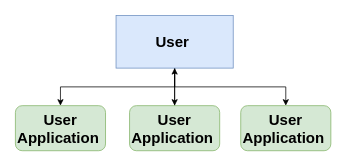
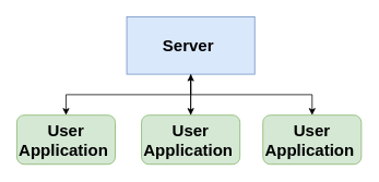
  <mxCell id="0" />
  <mxCell id="1" parent="0" />
  <mxCell id="2" style="edgeStyle=orthogonalEdgeStyle;rounded=0;orthogonalLoop=1;jettySize=auto;html=1;labelBackgroundColor=default;fontSize=20;fontColor=default;strokeColor=default;" edge="1" parent="1" source="5" target="8"><mxGeometry relative="1" as="geometry" /></mxCell>
  <mxCell id="3" style="edgeStyle=orthogonalEdgeStyle;rounded=0;orthogonalLoop=1;jettySize=auto;html=1;exitX=0.5;exitY=1;exitDx=0;exitDy=0;labelBackgroundColor=default;fontSize=20;fontColor=default;strokeColor=default;" edge="1" parent="1" source="5" target="6"><mxGeometry relative="1" as="geometry" /></mxCell>
  <mxCell id="4" style="edgeStyle=orthogonalEdgeStyle;rounded=0;orthogonalLoop=1;jettySize=auto;html=1;exitX=0.5;exitY=1;exitDx=0;exitDy=0;labelBackgroundColor=default;fontSize=20;fontColor=default;strokeColor=default;" edge="1" parent="1" source="5" target="9"><mxGeometry relative="1" as="geometry" /></mxCell>
- <mxCell id="5" value="&lt;font style=&quot;font-size: 20px&quot;&gt;&lt;b&gt;User&amp;nbsp;&lt;/b&gt;&lt;/font&gt;" style="rounded=0;whiteSpace=wrap;html=1;strokeColor=#6c8ebf;fillColor=#dae8fc;fontColor=default;" vertex="1" parent="1"><mxGeometry x="154" y="20" width="156" height="70" as="geometry" /></mxCell>
+ <mxCell id="5" value="&lt;font style=&quot;font-size: 20px&quot;&gt;&lt;b&gt;Server&amp;nbsp;&lt;/b&gt;&lt;/font&gt;" style="rounded=0;whiteSpace=wrap;html=1;strokeColor=#6c8ebf;fillColor=#dae8fc;fontColor=default;" vertex="1" parent="1"><mxGeometry x="154" y="20" width="156" height="70" as="geometry" /></mxCell>
  <mxCell id="6" value="&lt;font style=&quot;font-size: 20px&quot;&gt;&lt;b&gt;User Application&amp;nbsp;&lt;/b&gt;&lt;/font&gt;" style="rounded=1;whiteSpace=wrap;html=1;strokeColor=#82b366;fillColor=#d5e8d4;fontColor=default;" vertex="1" parent="1"><mxGeometry x="20" y="140" width="120" height="60" as="geometry" /></mxCell>
  <mxCell id="7" style="edgeStyle=orthogonalEdgeStyle;rounded=0;orthogonalLoop=1;jettySize=auto;html=1;labelBackgroundColor=default;fontSize=20;fontColor=default;strokeColor=default;" edge="1" parent="1" source="8" target="5"><mxGeometry relative="1" as="geometry" /></mxCell>
  <mxCell id="8" value="&lt;b style=&quot;font-size: 20px&quot;&gt;User Application&amp;nbsp;&lt;/b&gt;" style="rounded=1;whiteSpace=wrap;html=1;strokeColor=#82b366;fillColor=#d5e8d4;fontColor=default;" vertex="1" parent="1"><mxGeometry x="172" y="140" width="120" height="60" as="geometry" /></mxCell>
  <mxCell id="9" value="&lt;b style=&quot;font-size: 20px&quot;&gt;User Application&amp;nbsp;&lt;/b&gt;" style="rounded=1;whiteSpace=wrap;html=1;strokeColor=#82b366;fillColor=#d5e8d4;fontColor=default;" vertex="1" parent="1"><mxGeometry x="320" y="140" width="120" height="60" as="geometry" /></mxCell>
